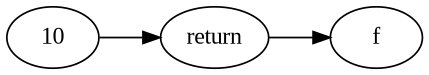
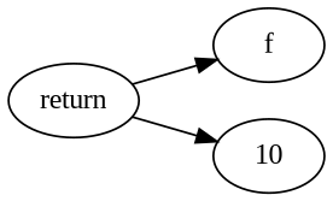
  digraph {
    fontname="Liberation Serif"
    rankdir=LR
    node [fontname="Liberation Serif"]
    edge [fontname="Liberation Serif"]
    n1 [label=f]
    n2 [label=return]
    n3 [label=10]
    n2 -> n1
-   n3 -> n2
+   n2 -> n3
  }
